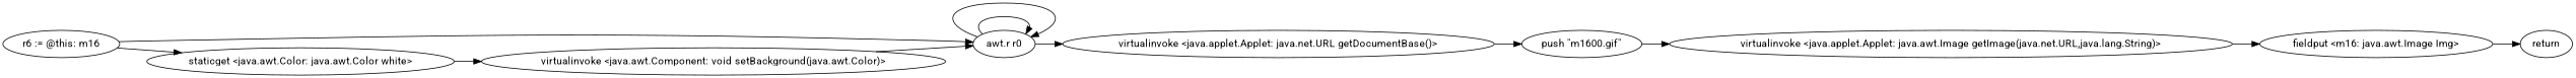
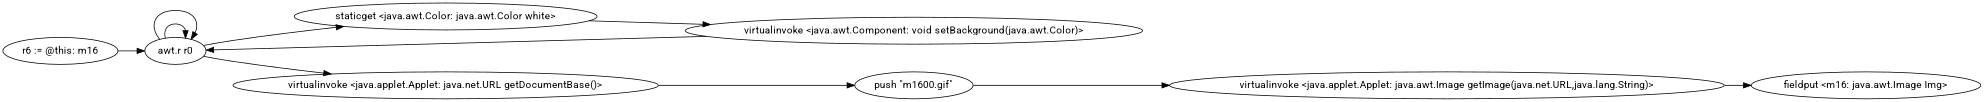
  digraph {
    fontname=Roboto
    rankdir=LR
    node [fontname=Roboto]
    edge [fontname=Roboto]
    n1 [label="r6 := @this: m16"]
    n2 [label="awt.r r0"]
    "staticget <java.awt.Color: java.awt.Color white>"
    "virtualinvoke <java.applet.Applet: java.net.URL getDocumentBase()>"
    "virtualinvoke <java.awt.Component: void setBackground(java.awt.Color)>"
    "push \"m1600.gif\""
    "virtualinvoke <java.applet.Applet: java.awt.Image getImage(java.net.URL,java.lang.String)>"
    "fieldput <m16: java.awt.Image Img>"
-   return
    n1 -> n2
    n2 -> n2
    n2 -> n2
-   n1 -> "staticget <java.awt.Color: java.awt.Color white>"
+   n2 -> "staticget <java.awt.Color: java.awt.Color white>"
    n2 -> "virtualinvoke <java.applet.Applet: java.net.URL getDocumentBase()>"
    "staticget <java.awt.Color: java.awt.Color white>" -> "virtualinvoke <java.awt.Component: void setBackground(java.awt.Color)>"
    "virtualinvoke <java.applet.Applet: java.net.URL getDocumentBase()>" -> "push \"m1600.gif\""
    "virtualinvoke <java.awt.Component: void setBackground(java.awt.Color)>" -> n2
    "push \"m1600.gif\"" -> "virtualinvoke <java.applet.Applet: java.awt.Image getImage(java.net.URL,java.lang.String)>"
    "virtualinvoke <java.applet.Applet: java.awt.Image getImage(java.net.URL,java.lang.String)>" -> "fieldput <m16: java.awt.Image Img>"
-   "fieldput <m16: java.awt.Image Img>" -> return
  }
